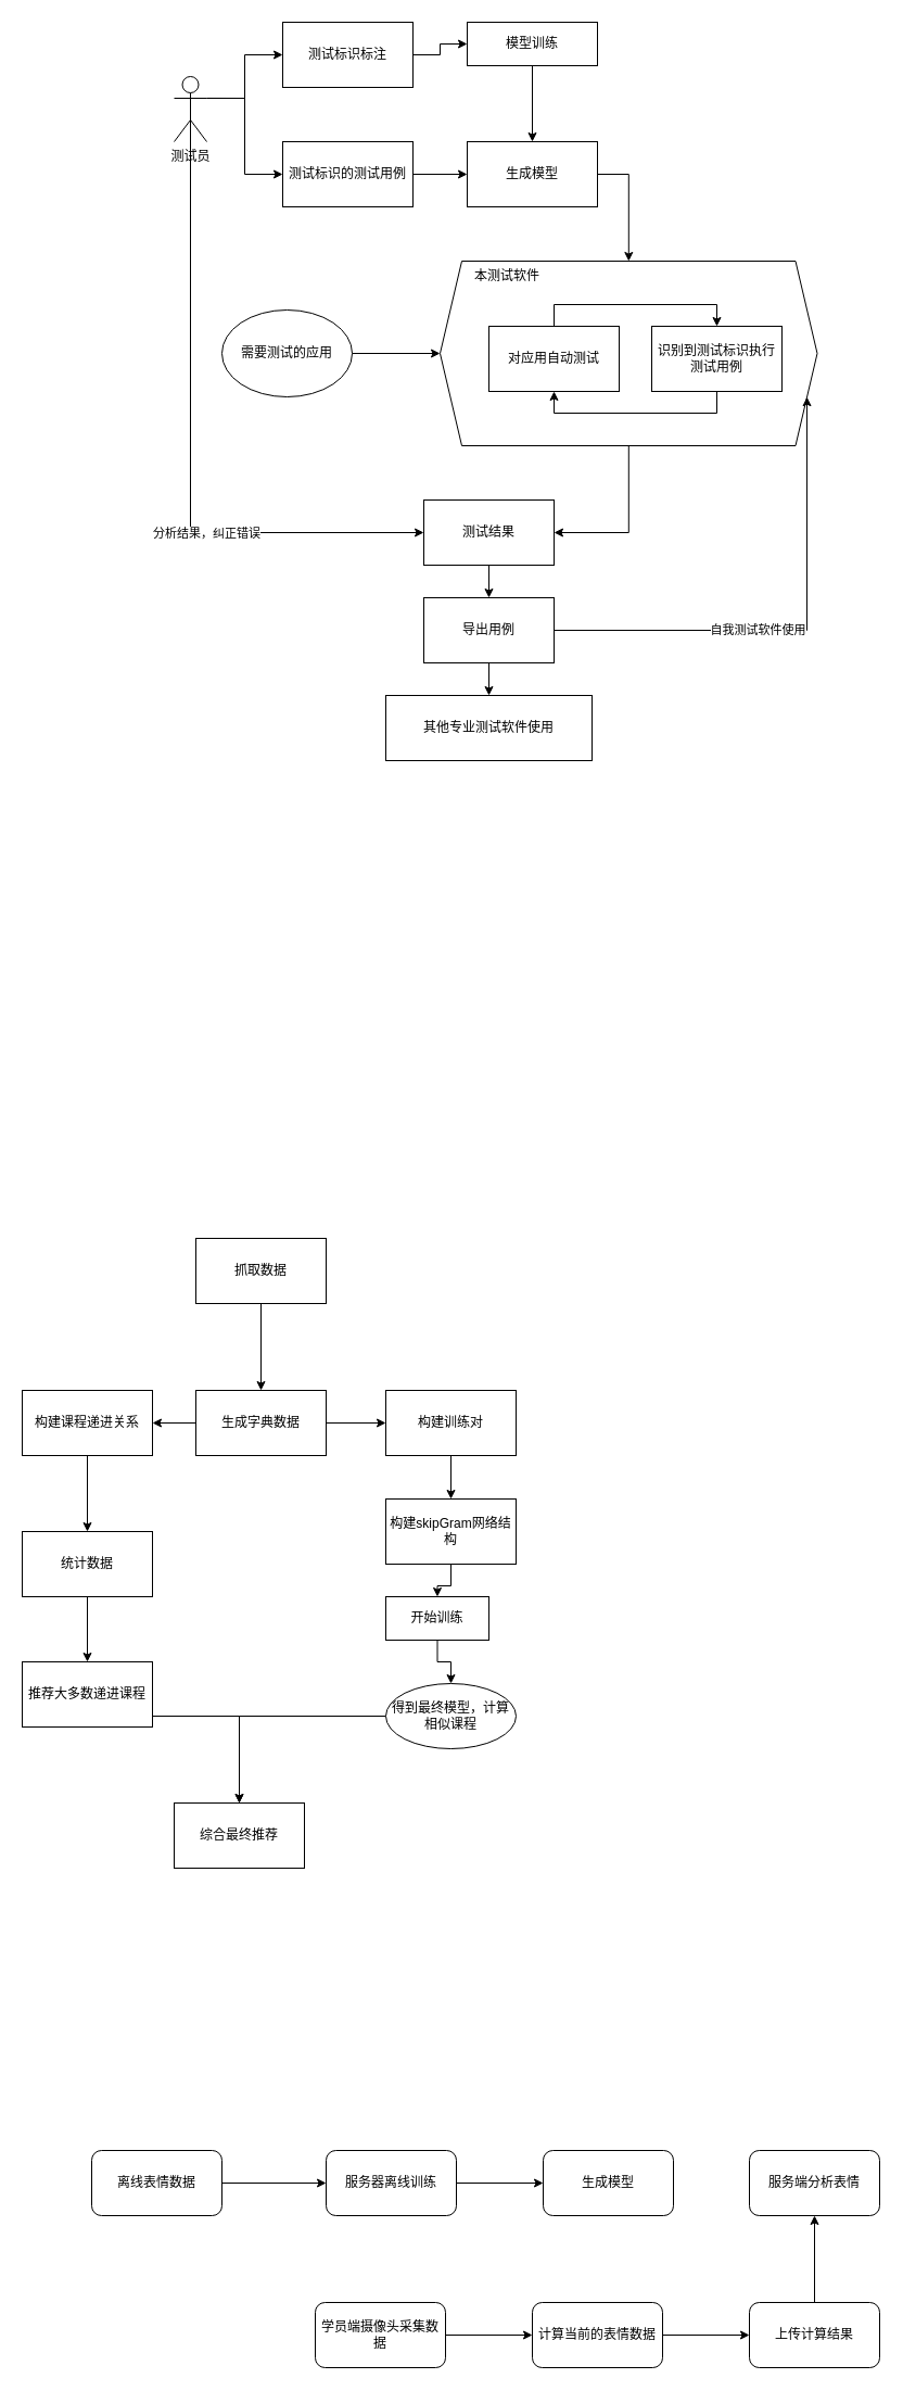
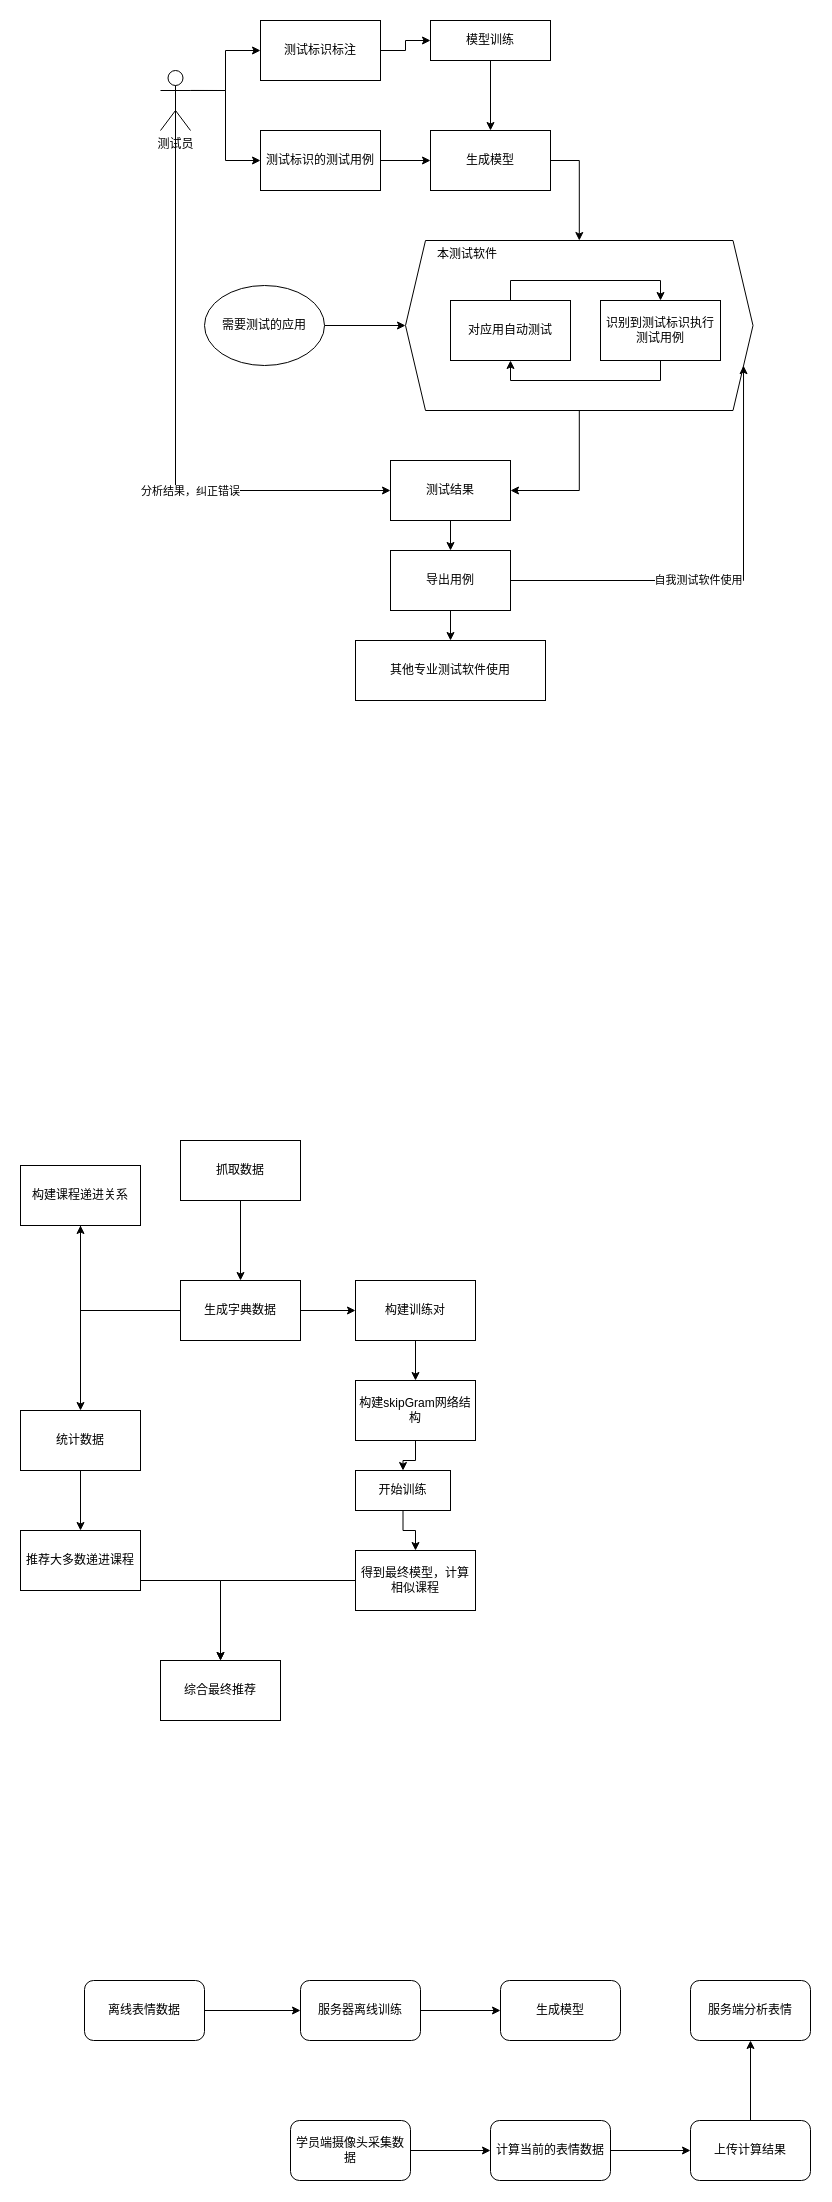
  <mxCell id="0" />
  <mxCell id="1" parent="0" />
  <mxCell id="2" value="" style="edgeStyle=orthogonalEdgeStyle;rounded=0;orthogonalLoop=1;jettySize=auto;html=1;" parent="1" source="3" target="12" edge="1"><mxGeometry relative="1" as="geometry" /></mxCell>
  <mxCell id="3" value="测试标识标注" style="rounded=0;whiteSpace=wrap;html=1;" parent="1" vertex="1"><mxGeometry x="260" y="20" width="120" height="60" as="geometry" /></mxCell>
  <mxCell id="4" value="" style="edgeStyle=orthogonalEdgeStyle;rounded=0;orthogonalLoop=1;jettySize=auto;html=1;" parent="1" source="5" target="14" edge="1"><mxGeometry relative="1" as="geometry" /></mxCell>
  <mxCell id="5" value="测试标识的测试用例" style="rounded=0;whiteSpace=wrap;html=1;" parent="1" vertex="1"><mxGeometry x="260" y="130" width="120" height="60" as="geometry" /></mxCell>
  <mxCell id="6" style="edgeStyle=orthogonalEdgeStyle;rounded=0;orthogonalLoop=1;jettySize=auto;html=1;exitX=1;exitY=0.333;exitDx=0;exitDy=0;exitPerimeter=0;entryX=0;entryY=0.5;entryDx=0;entryDy=0;" parent="1" source="10" target="3" edge="1"><mxGeometry relative="1" as="geometry" /></mxCell>
  <mxCell id="7" style="edgeStyle=orthogonalEdgeStyle;rounded=0;orthogonalLoop=1;jettySize=auto;html=1;exitX=1;exitY=0.333;exitDx=0;exitDy=0;exitPerimeter=0;entryX=0;entryY=0.5;entryDx=0;entryDy=0;" parent="1" source="10" target="5" edge="1"><mxGeometry relative="1" as="geometry" /></mxCell>
  <mxCell id="8" style="edgeStyle=orthogonalEdgeStyle;rounded=0;orthogonalLoop=1;jettySize=auto;html=1;exitX=0.5;exitY=0.5;exitDx=0;exitDy=0;exitPerimeter=0;entryX=0;entryY=0.5;entryDx=0;entryDy=0;" parent="1" source="10" target="23" edge="1"><mxGeometry relative="1" as="geometry"><Array as="points"><mxPoint x="175" y="490" /></Array></mxGeometry></mxCell>
  <mxCell id="9" value="分析结果，纠正错误" style="edgeLabel;html=1;align=center;verticalAlign=middle;resizable=0;points=[];" parent="8" vertex="1" connectable="0"><mxGeometry x="0.335" relative="1" as="geometry"><mxPoint as="offset" /></mxGeometry></mxCell>
  <mxCell id="10" value="测试员" style="shape=umlActor;verticalLabelPosition=bottom;verticalAlign=top;html=1;outlineConnect=0;" parent="1" vertex="1"><mxGeometry x="160" y="70" width="30" height="60" as="geometry" /></mxCell>
  <mxCell id="11" value="" style="edgeStyle=orthogonalEdgeStyle;rounded=0;orthogonalLoop=1;jettySize=auto;html=1;" parent="1" source="12" target="14" edge="1"><mxGeometry relative="1" as="geometry" /></mxCell>
  <mxCell id="12" value="模型训练" style="rounded=0;whiteSpace=wrap;html=1;" parent="1" vertex="1"><mxGeometry x="430" y="20" width="120" height="40" as="geometry" /></mxCell>
  <mxCell id="13" value="" style="edgeStyle=orthogonalEdgeStyle;rounded=0;orthogonalLoop=1;jettySize=auto;html=1;exitX=1;exitY=0.5;exitDx=0;exitDy=0;" parent="1" source="14" target="16" edge="1"><mxGeometry relative="1" as="geometry" /></mxCell>
  <mxCell id="14" value="生成模型" style="whiteSpace=wrap;html=1;rounded=0;" parent="1" vertex="1"><mxGeometry x="430" y="130" width="120" height="60" as="geometry" /></mxCell>
  <mxCell id="15" value="" style="edgeStyle=orthogonalEdgeStyle;rounded=0;orthogonalLoop=1;jettySize=auto;html=1;entryX=1;entryY=0.5;entryDx=0;entryDy=0;" parent="1" source="16" target="23" edge="1"><mxGeometry relative="1" as="geometry" /></mxCell>
  <mxCell id="16" value="&amp;nbsp; &amp;nbsp; &amp;nbsp; &amp;nbsp; &amp;nbsp;本测试软件" style="shape=hexagon;perimeter=hexagonPerimeter2;whiteSpace=wrap;html=1;fixedSize=1;align=left;verticalAlign=top;" parent="1" vertex="1"><mxGeometry x="405" y="240" width="347.5" height="170" as="geometry" /></mxCell>
  <mxCell id="17" style="edgeStyle=orthogonalEdgeStyle;rounded=0;orthogonalLoop=1;jettySize=auto;html=1;exitX=0.5;exitY=0;exitDx=0;exitDy=0;entryX=0.5;entryY=0;entryDx=0;entryDy=0;" parent="1" source="18" target="20" edge="1"><mxGeometry relative="1" as="geometry" /></mxCell>
  <mxCell id="18" value="对应用自动测试" style="whiteSpace=wrap;html=1;rounded=0;" parent="1" vertex="1"><mxGeometry x="450" y="300" width="120" height="60" as="geometry" /></mxCell>
  <mxCell id="19" style="edgeStyle=orthogonalEdgeStyle;rounded=0;orthogonalLoop=1;jettySize=auto;html=1;exitX=0.5;exitY=1;exitDx=0;exitDy=0;entryX=0.5;entryY=1;entryDx=0;entryDy=0;" parent="1" source="20" target="18" edge="1"><mxGeometry relative="1" as="geometry" /></mxCell>
  <mxCell id="20" value="识别到测试标识执行测试用例" style="whiteSpace=wrap;html=1;rounded=0;" parent="1" vertex="1"><mxGeometry x="600" y="300" width="120" height="60" as="geometry" /></mxCell>
  <mxCell id="21" style="edgeStyle=orthogonalEdgeStyle;rounded=0;orthogonalLoop=1;jettySize=auto;html=1;" parent="1" source="29" target="16" edge="1"><mxGeometry relative="1" as="geometry"><mxPoint x="340" y="325" as="sourcePoint" /></mxGeometry></mxCell>
  <mxCell id="22" value="" style="edgeStyle=orthogonalEdgeStyle;rounded=0;orthogonalLoop=1;jettySize=auto;html=1;" parent="1" source="23" target="27" edge="1"><mxGeometry relative="1" as="geometry" /></mxCell>
  <mxCell id="23" value="测试结果" style="whiteSpace=wrap;html=1;align=center;verticalAlign=middle;" parent="1" vertex="1"><mxGeometry x="390" y="460" width="120" height="60" as="geometry" /></mxCell>
  <mxCell id="24" value="" style="edgeStyle=orthogonalEdgeStyle;rounded=0;orthogonalLoop=1;jettySize=auto;html=1;" parent="1" source="27" target="28" edge="1"><mxGeometry relative="1" as="geometry" /></mxCell>
  <mxCell id="25" style="edgeStyle=orthogonalEdgeStyle;rounded=0;orthogonalLoop=1;jettySize=auto;html=1;exitX=1;exitY=0.5;exitDx=0;exitDy=0;entryX=1;entryY=0.75;entryDx=0;entryDy=0;" parent="1" source="27" target="16" edge="1"><mxGeometry relative="1" as="geometry" /></mxCell>
  <mxCell id="26" value="自我测试软件使用" style="edgeLabel;html=1;align=center;verticalAlign=middle;resizable=0;points=[];" parent="25" vertex="1" connectable="0"><mxGeometry x="-0.164" y="1" relative="1" as="geometry"><mxPoint as="offset" /></mxGeometry></mxCell>
  <mxCell id="27" value="导出用例" style="whiteSpace=wrap;html=1;" parent="1" vertex="1"><mxGeometry x="390" y="550" width="120" height="60" as="geometry" /></mxCell>
  <mxCell id="28" value="其他专业测试软件使用" style="whiteSpace=wrap;html=1;" parent="1" vertex="1"><mxGeometry x="355" y="640" width="190" height="60" as="geometry" /></mxCell>
  <mxCell id="29" value="&lt;span&gt;需要测试的应用&lt;/span&gt;" style="ellipse;whiteSpace=wrap;html=1;" parent="1" vertex="1"><mxGeometry x="204" y="285" width="120" height="80" as="geometry" /></mxCell>
  <mxCell id="30" value="" style="edgeStyle=orthogonalEdgeStyle;rounded=0;orthogonalLoop=1;jettySize=auto;html=1;" parent="1" source="31" target="34" edge="1"><mxGeometry relative="1" as="geometry" /></mxCell>
  <mxCell id="31" value="抓取数据" style="rounded=0;whiteSpace=wrap;html=1;" parent="1" vertex="1"><mxGeometry x="180" y="1140" width="120" height="60" as="geometry" /></mxCell>
  <mxCell id="32" value="" style="edgeStyle=orthogonalEdgeStyle;rounded=0;orthogonalLoop=1;jettySize=auto;html=1;" parent="1" source="34" target="36" edge="1"><mxGeometry relative="1" as="geometry" /></mxCell>
  <mxCell id="33" value="" style="edgeStyle=orthogonalEdgeStyle;rounded=0;orthogonalLoop=1;jettySize=auto;html=1;" parent="1" source="34" target="44" edge="1"><mxGeometry relative="1" as="geometry" /></mxCell>
  <mxCell id="34" value="生成字典数据" style="rounded=0;whiteSpace=wrap;html=1;" parent="1" vertex="1"><mxGeometry x="180" y="1280" width="120" height="60" as="geometry" /></mxCell>
  <mxCell id="35" value="" style="edgeStyle=orthogonalEdgeStyle;rounded=0;orthogonalLoop=1;jettySize=auto;html=1;" parent="1" source="36" target="38" edge="1"><mxGeometry relative="1" as="geometry" /></mxCell>
  <mxCell id="36" value="构建训练对" style="rounded=0;whiteSpace=wrap;html=1;" parent="1" vertex="1"><mxGeometry x="355" y="1280" width="120" height="60" as="geometry" /></mxCell>
  <mxCell id="37" value="" style="edgeStyle=orthogonalEdgeStyle;rounded=0;orthogonalLoop=1;jettySize=auto;html=1;" parent="1" source="38" target="40" edge="1"><mxGeometry relative="1" as="geometry" /></mxCell>
  <mxCell id="38" value="构建skipGram网络结构" style="rounded=0;whiteSpace=wrap;html=1;" parent="1" vertex="1"><mxGeometry x="355" y="1380" width="120" height="60" as="geometry" /></mxCell>
  <mxCell id="39" value="" style="edgeStyle=orthogonalEdgeStyle;rounded=0;orthogonalLoop=1;jettySize=auto;html=1;" parent="1" source="40" target="42" edge="1"><mxGeometry relative="1" as="geometry" /></mxCell>
  <mxCell id="40" value="开始训练" style="rounded=0;whiteSpace=wrap;html=1;" parent="1" vertex="1"><mxGeometry x="355" y="1470" width="95" height="40" as="geometry" /></mxCell>
  <mxCell id="41" style="edgeStyle=orthogonalEdgeStyle;rounded=0;orthogonalLoop=1;jettySize=auto;html=1;entryX=0.5;entryY=0;entryDx=0;entryDy=0;" parent="1" source="42" target="49" edge="1"><mxGeometry relative="1" as="geometry"><mxPoint x="250" y="1660" as="targetPoint" /><Array as="points"><mxPoint x="220" y="1580" /></Array></mxGeometry></mxCell>
- <mxCell id="42" value="得到最终模型，计算相似课程" style="ellipse;whiteSpace=wrap;html=1;" parent="1" vertex="1"><mxGeometry x="355" y="1550" width="120" height="60" as="geometry" /></mxCell>
+ <mxCell id="42" value="得到最终模型，计算相似课程" style="rounded=0;whiteSpace=wrap;html=1;" parent="1" vertex="1"><mxGeometry x="355" y="1550" width="120" height="60" as="geometry" /></mxCell>
  <mxCell id="43" value="" style="edgeStyle=orthogonalEdgeStyle;rounded=0;orthogonalLoop=1;jettySize=auto;html=1;" parent="1" source="44" target="46" edge="1"><mxGeometry relative="1" as="geometry" /></mxCell>
- <mxCell id="44" value="构建课程递进关系" style="rounded=0;whiteSpace=wrap;html=1;" parent="1" vertex="1"><mxGeometry x="20" y="1280" width="120" height="60" as="geometry" /></mxCell>
+ <mxCell id="44" value="构建课程递进关系" style="rounded=0;whiteSpace=wrap;html=1;" parent="1" vertex="1"><mxGeometry x="20" y="1165" width="120" height="60" as="geometry" /></mxCell>
  <mxCell id="45" value="" style="edgeStyle=orthogonalEdgeStyle;rounded=0;orthogonalLoop=1;jettySize=auto;html=1;" parent="1" source="46" target="48" edge="1"><mxGeometry relative="1" as="geometry" /></mxCell>
  <mxCell id="46" value="统计数据" style="rounded=0;whiteSpace=wrap;html=1;" parent="1" vertex="1"><mxGeometry x="20" y="1410" width="120" height="60" as="geometry" /></mxCell>
  <mxCell id="47" value="" style="edgeStyle=orthogonalEdgeStyle;rounded=0;orthogonalLoop=1;jettySize=auto;html=1;" parent="1" source="48" target="49" edge="1"><mxGeometry relative="1" as="geometry"><Array as="points"><mxPoint x="220" y="1580" /></Array></mxGeometry></mxCell>
  <mxCell id="48" value="推荐大多数递进课程" style="rounded=0;whiteSpace=wrap;html=1;" parent="1" vertex="1"><mxGeometry x="20" y="1530" width="120" height="60" as="geometry" /></mxCell>
  <mxCell id="49" value="综合最终推荐" style="rounded=0;whiteSpace=wrap;html=1;" parent="1" vertex="1"><mxGeometry x="160" y="1660" width="120" height="60" as="geometry" /></mxCell>
  <mxCell id="50" value="" style="edgeStyle=orthogonalEdgeStyle;rounded=0;orthogonalLoop=1;jettySize=auto;html=1;" parent="1" source="51" target="54" edge="1"><mxGeometry relative="1" as="geometry" /></mxCell>
  <mxCell id="51" value="服务器离线训练" style="rounded=1;whiteSpace=wrap;html=1;" parent="1" vertex="1"><mxGeometry x="300" y="1980" width="120" height="60" as="geometry" /></mxCell>
  <mxCell id="52" value="" style="edgeStyle=orthogonalEdgeStyle;rounded=0;orthogonalLoop=1;jettySize=auto;html=1;" parent="1" source="53" target="51" edge="1"><mxGeometry relative="1" as="geometry" /></mxCell>
  <mxCell id="53" value="离线表情数据" style="rounded=1;whiteSpace=wrap;html=1;" parent="1" vertex="1"><mxGeometry x="84" y="1980" width="120" height="60" as="geometry" /></mxCell>
  <mxCell id="54" value="生成模型" style="rounded=1;whiteSpace=wrap;html=1;" parent="1" vertex="1"><mxGeometry x="500" y="1980" width="120" height="60" as="geometry" /></mxCell>
  <mxCell id="55" value="" style="edgeStyle=orthogonalEdgeStyle;rounded=0;orthogonalLoop=1;jettySize=auto;html=1;" parent="1" source="56" target="58" edge="1"><mxGeometry relative="1" as="geometry" /></mxCell>
  <mxCell id="56" value="学员端摄像头采集数据" style="rounded=1;whiteSpace=wrap;html=1;" parent="1" vertex="1"><mxGeometry x="290" y="2120" width="120" height="60" as="geometry" /></mxCell>
  <mxCell id="57" value="" style="edgeStyle=orthogonalEdgeStyle;rounded=0;orthogonalLoop=1;jettySize=auto;html=1;" parent="1" source="58" target="60" edge="1"><mxGeometry relative="1" as="geometry" /></mxCell>
  <mxCell id="58" value="计算当前的表情数据" style="rounded=1;whiteSpace=wrap;html=1;" parent="1" vertex="1"><mxGeometry x="490" y="2120" width="120" height="60" as="geometry" /></mxCell>
  <mxCell id="59" value="" style="edgeStyle=orthogonalEdgeStyle;rounded=0;orthogonalLoop=1;jettySize=auto;html=1;" edge="1" parent="1" source="60" target="61"><mxGeometry relative="1" as="geometry" /></mxCell>
  <mxCell id="60" value="上传计算结果" style="rounded=1;whiteSpace=wrap;html=1;" parent="1" vertex="1"><mxGeometry x="690" y="2120" width="120" height="60" as="geometry" /></mxCell>
  <mxCell id="61" value="服务端分析表情" style="rounded=1;whiteSpace=wrap;html=1;" vertex="1" parent="1"><mxGeometry x="690" y="1980" width="120" height="60" as="geometry" /></mxCell>
